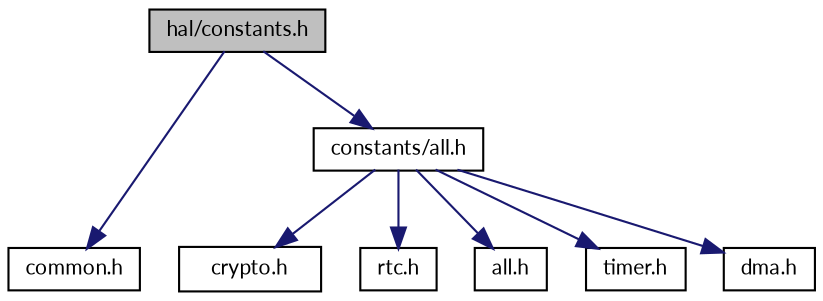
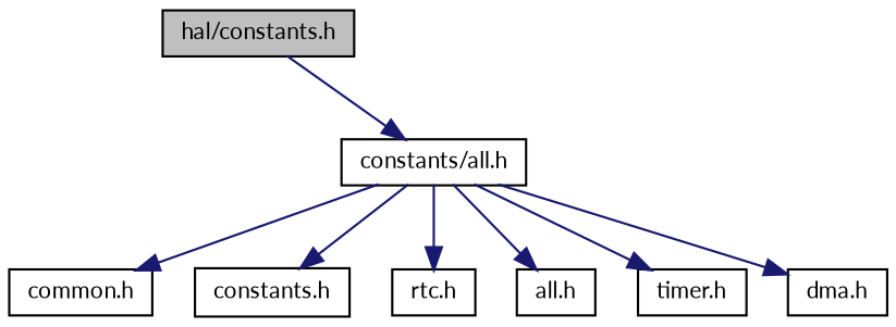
  digraph {
    fontname=Lato
    node [color=black fontname=Lato fontsize=10 shape=record]
    edge [color=midnightblue fontname=Lato fontsize=10 labelfontname=Helvetica labelfontsize=10 style=solid]
    n1 [fillcolor=grey75 fontcolor=black height=0.2 label="hal/constants.h" style=filled width=0.4]
    n2 [height=0.2 label="constants/all.h" width=0.4]
    n3 [height=0.2 label="common.h" width=0.4]
-   n4 [height=0.2 label="crypto.h" width=0.4]
+   n4 [height=0.2 label="constants.h" width=0.4]
    n5 [height=0.2 label="rtc.h" width=0.4]
    n6 [height=0.2 label="all.h" width=0.4]
    n7 [height=0.2 label="timer.h" width=0.4]
    n8 [height=0.2 label="dma.h" width=0.4]
    n1 -> n2
-   n1 -> n3
+   n2 -> n3
    n2 -> n4
    n2 -> n5
    n2 -> n6
    n2 -> n7
    n2 -> n8
  }
